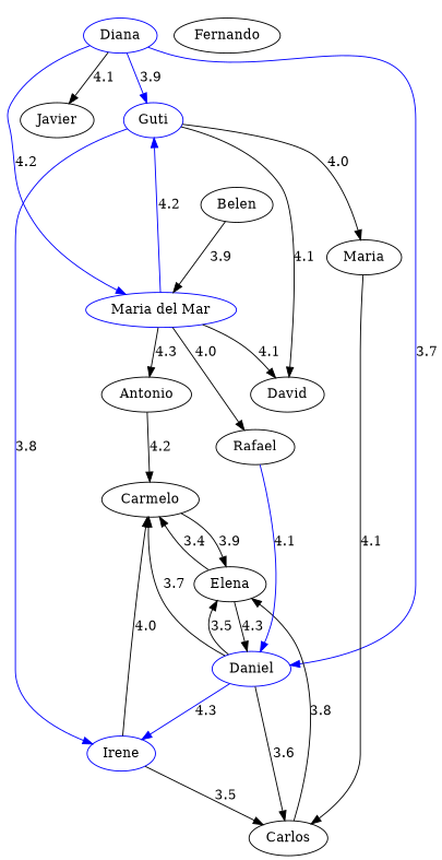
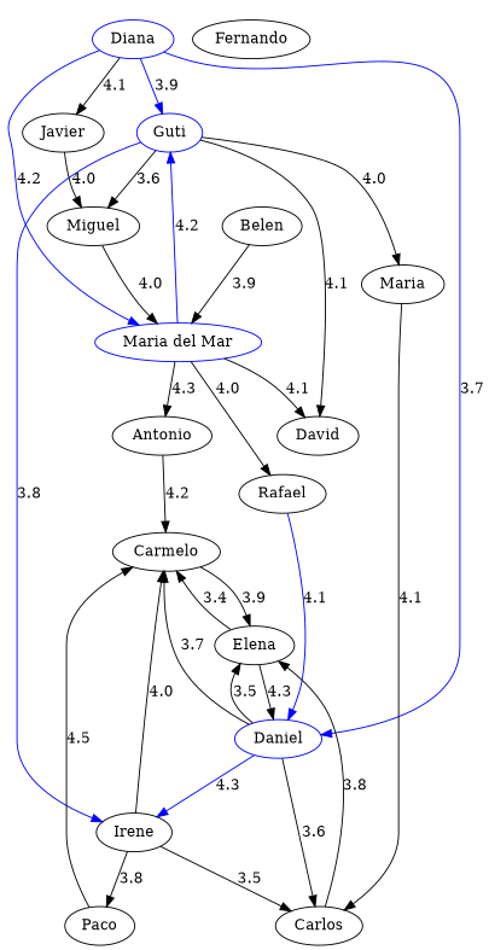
  strict digraph {
    node [color=black]
    edge [color=black]
    n1 [color=blue label=Diana]
    n2 [color=blue label=Guti]
    n3 [color=blue label=Daniel]
    n4 [label=Javier]
    n5 [color=blue label="Maria del Mar"]
    n6 [label=David]
-   n8 [color=blue label=Irene]
+   n7 [label=Miguel]
+   n8 [label=Irene]
    n9 [label=Maria]
    n10 [label=Carmelo]
    n11 [label=Elena]
    n12 [label=Carlos]
    n13 [label=Rafael]
    n14 [label=Antonio]
+   n15 [label=Paco]
    n16 [label=Belen]
    n17 [label=Fernando]
    n1 -> n2 [color=blue label=3.9]
    n1 -> n3 [color=blue label=3.7]
    n1 -> n4 [label=4.1]
    n1 -> n5 [color=blue label=4.2]
    n2 -> n6 [label=4.1]
+   n2 -> n7 [label=3.6]
    n2 -> n8 [color=blue label=3.8]
    n2 -> n9 [label=4.0]
    n3 -> n8 [color=blue label=4.3]
    n3 -> n10 [label=3.7]
    n3 -> n11 [label=3.5]
    n3 -> n12 [label=3.6]
+   n4 -> n7 [label=4.0]
    n5 -> n2 [color=blue label=4.2]
    n5 -> n6 [label=4.1]
    n5 -> n13 [label=4.0]
    n5 -> n14 [label=4.3]
+   n7 -> n5 [label=4.0]
    n8 -> n10 [label=4.0]
    n8 -> n12 [label=3.5]
+   n8 -> n15 [label=3.8]
    n9 -> n12 [label=4.1]
    n10 -> n11 [label=3.9]
    n11 -> n3 [label=4.3]
    n11 -> n10 [label=3.4]
    n12 -> n11 [label=3.8]
    n13 -> n3 [color=blue label=4.1]
    n14 -> n10 [label=4.2]
+   n15 -> n10 [label=4.5]
    n16 -> n5 [label=3.9]
  }
